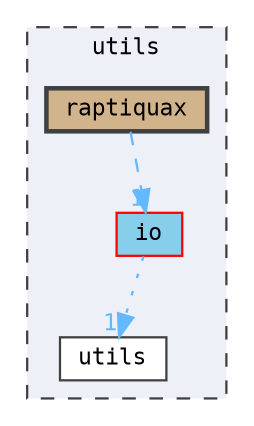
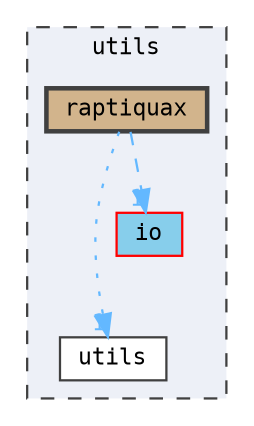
  digraph {
    compound=true
    fontname="DejaVu Sans Mono"
    node [color=grey25 fontname="DejaVu Sans Mono" fontsize=10 shape=box style=filled]
    edge [color=steelblue1 fontcolor=steelblue1 fontname="DejaVu Sans Mono" fontsize=10 headlabel=1 labeldistance=1.5 labelfontname=Helvetica labelfontsize=10]
    n1 [fillcolor=white height=0.2 label=utils width=0.4]
    n2 [color=red fillcolor=skyblue height=0.2 label=io width=0.4]
    n3 [fillcolor=tan height=0.2 label=raptiquax style="filled,bold" width=0.4]
    subgraph cluster_1 {
      bgcolor="#edf0f7"
      fontsize=10
      label=utils
      pencolor=grey25
      style="filled,dashed"
      n1
      n2
      n3
    }
-   n2 -> n1 [style=dotted]
+   n3 -> n1 [style=dotted]
    n3 -> n2 [style=dashed]
  }
